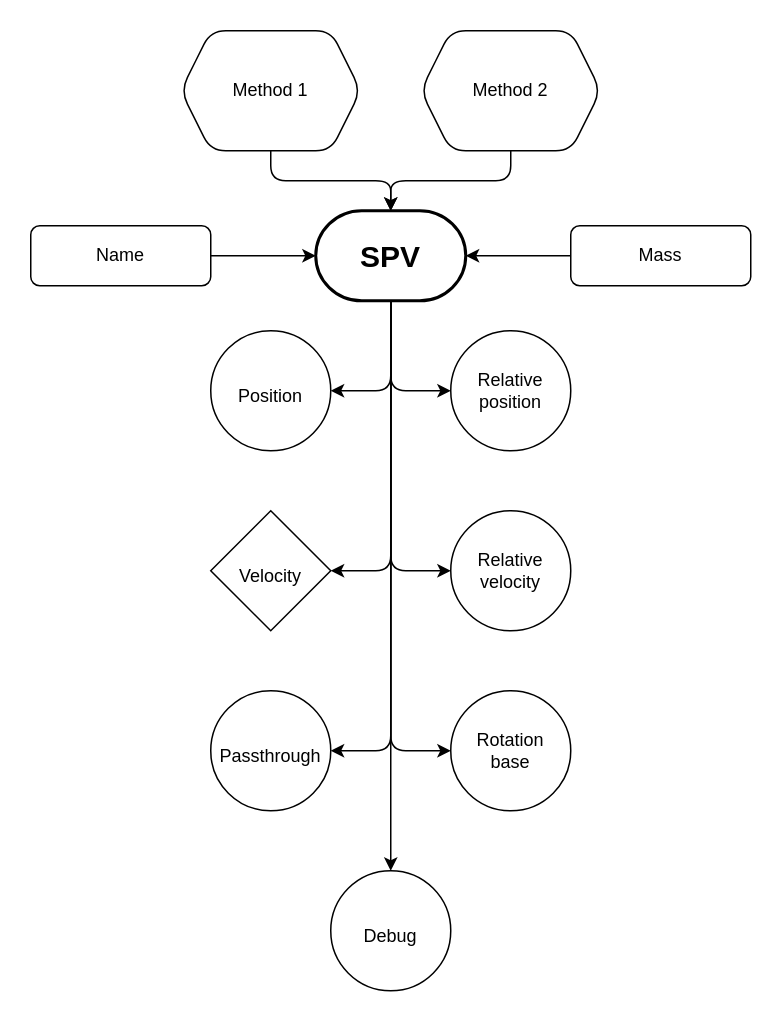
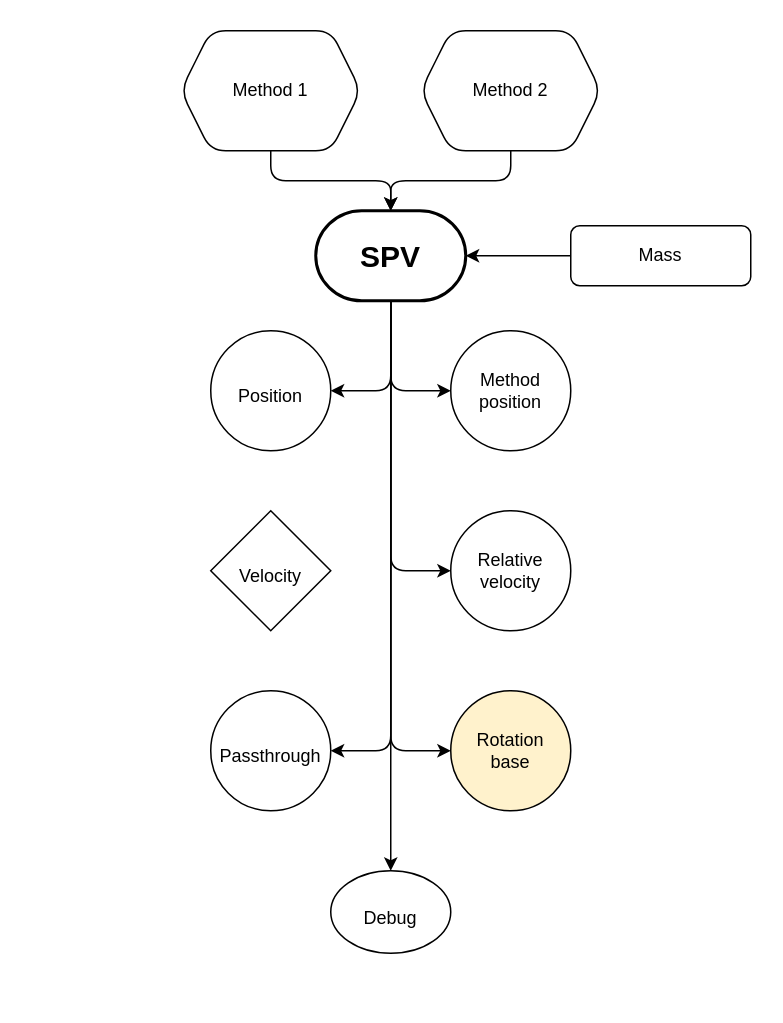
  <mxCell id="0" />
  <mxCell id="1" parent="0" />
  <mxCell id="2" style="edgeStyle=orthogonalEdgeStyle;rounded=1;orthogonalLoop=1;jettySize=auto;html=1;entryX=0.5;entryY=0;entryDx=0;entryDy=0;entryPerimeter=0;" parent="1" source="3" target="13" edge="1"><mxGeometry relative="1" as="geometry" /></mxCell>
  <mxCell id="3" value="Method 1" style="shape=hexagon;perimeter=hexagonPerimeter2;whiteSpace=wrap;html=1;fixedSize=1;rounded=1;" parent="1" vertex="1"><mxGeometry x="120" y="20" width="120" height="80" as="geometry" /></mxCell>
  <mxCell id="4" style="edgeStyle=orthogonalEdgeStyle;rounded=1;orthogonalLoop=1;jettySize=auto;html=1;entryX=0.5;entryY=0;entryDx=0;entryDy=0;entryPerimeter=0;" parent="1" source="5" target="13" edge="1"><mxGeometry relative="1" as="geometry" /></mxCell>
  <mxCell id="5" value="Method 2" style="shape=hexagon;perimeter=hexagonPerimeter2;whiteSpace=wrap;html=1;fixedSize=1;rounded=1;" parent="1" vertex="1"><mxGeometry x="280" y="20" width="120" height="80" as="geometry" /></mxCell>
  <mxCell id="6" style="edgeStyle=orthogonalEdgeStyle;rounded=1;orthogonalLoop=1;jettySize=auto;html=1;entryX=1;entryY=0.5;entryDx=0;entryDy=0;fontSize=20;" parent="1" source="13" target="16" edge="1"><mxGeometry relative="1" as="geometry" /></mxCell>
  <mxCell id="7" style="edgeStyle=orthogonalEdgeStyle;rounded=1;orthogonalLoop=1;jettySize=auto;html=1;entryX=0;entryY=0.5;entryDx=0;entryDy=0;fontSize=20;" parent="1" source="13" target="14" edge="1"><mxGeometry relative="1" as="geometry" /></mxCell>
- <mxCell id="8" style="edgeStyle=orthogonalEdgeStyle;rounded=1;orthogonalLoop=1;jettySize=auto;html=1;entryX=1;entryY=0.5;entryDx=0;entryDy=0;fontSize=20;" parent="1" source="13" target="17" edge="1"><mxGeometry relative="1" as="geometry" /></mxCell>
  <mxCell id="9" style="edgeStyle=orthogonalEdgeStyle;rounded=1;orthogonalLoop=1;jettySize=auto;html=1;entryX=0;entryY=0.5;entryDx=0;entryDy=0;fontSize=20;" parent="1" source="13" target="15" edge="1"><mxGeometry relative="1" as="geometry" /></mxCell>
  <mxCell id="10" style="edgeStyle=orthogonalEdgeStyle;rounded=1;orthogonalLoop=1;jettySize=auto;html=1;entryX=1;entryY=0.5;entryDx=0;entryDy=0;fontSize=20;" parent="1" source="13" target="19" edge="1"><mxGeometry relative="1" as="geometry" /></mxCell>
  <mxCell id="11" style="edgeStyle=orthogonalEdgeStyle;rounded=1;orthogonalLoop=1;jettySize=auto;html=1;entryX=0;entryY=0.5;entryDx=0;entryDy=0;fontSize=20;" parent="1" source="13" target="18" edge="1"><mxGeometry relative="1" as="geometry" /></mxCell>
  <mxCell id="12" style="edgeStyle=orthogonalEdgeStyle;rounded=1;orthogonalLoop=1;jettySize=auto;html=1;entryX=0.5;entryY=0;entryDx=0;entryDy=0;fontSize=20;" parent="1" source="13" target="20" edge="1"><mxGeometry relative="1" as="geometry" /></mxCell>
  <mxCell id="13" value="&lt;b&gt;&lt;font style=&quot;font-size: 20px&quot;&gt;SPV&lt;/font&gt;&lt;/b&gt;" style="strokeWidth=2;html=1;shape=mxgraph.flowchart.terminator;whiteSpace=wrap;rounded=1;" parent="1" vertex="1"><mxGeometry x="210" y="140" width="100" height="60" as="geometry" /></mxCell>
- <mxCell id="14" value="&lt;div&gt;Relative&lt;/div&gt;&lt;div&gt;position&lt;/div&gt;" style="ellipse;whiteSpace=wrap;html=1;aspect=fixed;rounded=1;fontSize=12;" parent="1" vertex="1"><mxGeometry x="300" y="220" width="80" height="80" as="geometry" /></mxCell>
+ <mxCell id="14" value="&lt;div&gt;Method&lt;/div&gt;&lt;div&gt;position&lt;/div&gt;" style="ellipse;whiteSpace=wrap;html=1;aspect=fixed;rounded=1;fontSize=12;" parent="1" vertex="1"><mxGeometry x="300" y="220" width="80" height="80" as="geometry" /></mxCell>
  <mxCell id="15" value="&lt;div&gt;Relative&lt;/div&gt;&lt;div&gt;velocity&lt;/div&gt;" style="ellipse;whiteSpace=wrap;html=1;aspect=fixed;rounded=1;fontSize=12;" parent="1" vertex="1"><mxGeometry x="300" y="340" width="80" height="80" as="geometry" /></mxCell>
  <mxCell id="16" value="&lt;span style=&quot;font-size: 12px&quot;&gt;Position&lt;/span&gt;" style="ellipse;whiteSpace=wrap;html=1;aspect=fixed;rounded=1;fontSize=20;" parent="1" vertex="1"><mxGeometry x="140" y="220" width="80" height="80" as="geometry" /></mxCell>
  <mxCell id="17" value="&lt;font style=&quot;font-size: 12px&quot;&gt;Velocity&lt;/font&gt;" style="rhombus;whiteSpace=wrap;html=1;aspect=fixed;fontSize=20;" parent="1" vertex="1"><mxGeometry x="140" y="340" width="80" height="80" as="geometry" /></mxCell>
- <mxCell id="18" value="&lt;div&gt;&lt;div&gt;Rotation&lt;/div&gt;&lt;div&gt;base&lt;/div&gt;&lt;/div&gt;" style="ellipse;whiteSpace=wrap;html=1;aspect=fixed;rounded=1;fontSize=12;" parent="1" vertex="1"><mxGeometry x="300" y="460" width="80" height="80" as="geometry" /></mxCell>
+ <mxCell id="18" value="&lt;div&gt;&lt;div&gt;Rotation&lt;/div&gt;&lt;div&gt;base&lt;/div&gt;&lt;/div&gt;" style="ellipse;whiteSpace=wrap;html=1;aspect=fixed;rounded=1;fontSize=12;fillColor=#fff2cc;" parent="1" vertex="1"><mxGeometry x="300" y="460" width="80" height="80" as="geometry" /></mxCell>
  <mxCell id="19" value="&lt;font style=&quot;font-size: 12px&quot;&gt;Passthrough&lt;/font&gt;" style="ellipse;whiteSpace=wrap;html=1;aspect=fixed;rounded=1;fontSize=20;" parent="1" vertex="1"><mxGeometry x="140" y="460" width="80" height="80" as="geometry" /></mxCell>
- <mxCell id="20" value="&lt;font style=&quot;font-size: 12px&quot;&gt;Debug&lt;/font&gt;" style="ellipse;whiteSpace=wrap;html=1;aspect=fixed;rounded=1;fontSize=20;" parent="1" vertex="1"><mxGeometry x="220" y="580" width="80" height="80" as="geometry" /></mxCell>
- <mxCell id="21" style="edgeStyle=orthogonalEdgeStyle;rounded=1;orthogonalLoop=1;jettySize=auto;html=1;entryX=0;entryY=0.5;entryDx=0;entryDy=0;entryPerimeter=0;fontSize=12;" parent="1" source="22" target="13" edge="1"><mxGeometry relative="1" as="geometry" /></mxCell>
- <mxCell id="22" value="Name" style="rounded=1;whiteSpace=wrap;html=1;" parent="1" vertex="1"><mxGeometry x="20" y="150" width="120" height="40" as="geometry" /></mxCell>
+ <mxCell id="20" value="&lt;font style=&quot;font-size: 12px&quot;&gt;Debug&lt;/font&gt;" style="ellipse;whiteSpace=wrap;html=1;aspect=fixed;rounded=1;fontSize=20;" parent="1" vertex="1"><mxGeometry x="220" y="580" width="80" height="55" as="geometry" /></mxCell>
  <mxCell id="23" style="edgeStyle=orthogonalEdgeStyle;rounded=1;orthogonalLoop=1;jettySize=auto;html=1;entryX=1;entryY=0.5;entryDx=0;entryDy=0;entryPerimeter=0;fontSize=12;" parent="1" source="24" target="13" edge="1"><mxGeometry relative="1" as="geometry" /></mxCell>
  <mxCell id="24" value="Mass" style="rounded=1;whiteSpace=wrap;html=1;" parent="1" vertex="1"><mxGeometry x="380" y="150" width="120" height="40" as="geometry" /></mxCell>
